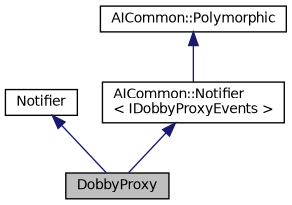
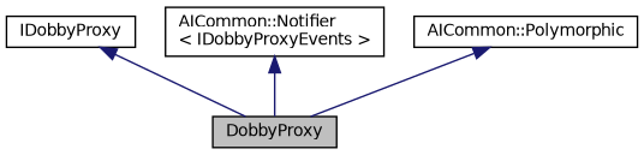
  digraph {
    node [color=black fillcolor=white fontname=Helvetica fontsize=10 shape=record style=filled]
    edge [color=midnightblue dir=back fontname=Helvetica fontsize=10 labelfontname=Helvetica labelfontsize=10 style=solid]
    n1 [fillcolor=grey75 fontcolor=black height=0.2 label=DobbyProxy width=0.4]
-   n2 [height=0.2 label=Notifier width=0.4]
+   n2 [height=0.2 label=IDobbyProxy width=0.4]
    n3 [height=0.2 label="AICommon::Notifier\l\< IDobbyProxyEvents \>" width=0.4]
    n4 [height=0.2 label="AICommon::Polymorphic" width=0.4]
    n2 -> n1
    n3 -> n1
-   n4 -> n3
+   n4 -> n1
  }
